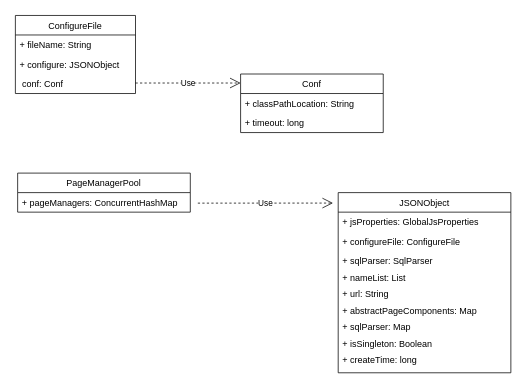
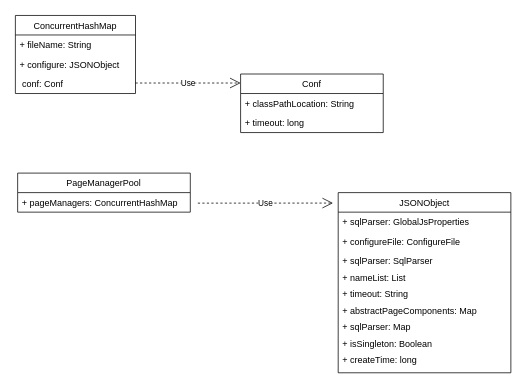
  <mxCell id="0" />
  <mxCell id="1" parent="0" />
- <mxCell id="2" value="ConfigureFile" style="swimlane;fontStyle=0;childLayout=stackLayout;horizontal=1;startSize=26;fillColor=none;horizontalStack=0;resizeParent=1;resizeParentMax=0;resizeLast=0;collapsible=1;marginBottom=0;" vertex="1" parent="1"><mxGeometry x="20" y="20" width="160" height="104" as="geometry" /></mxCell>
+ <mxCell id="2" value="ConcurrentHashMap" style="swimlane;fontStyle=0;childLayout=stackLayout;horizontal=1;startSize=26;fillColor=none;horizontalStack=0;resizeParent=1;resizeParentMax=0;resizeLast=0;collapsible=1;marginBottom=0;" vertex="1" parent="1"><mxGeometry x="20" y="20" width="160" height="104" as="geometry" /></mxCell>
  <mxCell id="3" value="+ fileName: String" style="text;strokeColor=none;fillColor=none;align=left;verticalAlign=top;spacingLeft=4;spacingRight=4;overflow=hidden;rotatable=0;points=[[0,0.5],[1,0.5]];portConstraint=eastwest;" vertex="1" parent="2"><mxGeometry y="26" width="160" height="26" as="geometry" /></mxCell>
  <mxCell id="4" value="+ configure: JSONObject" style="text;strokeColor=none;fillColor=none;align=left;verticalAlign=top;spacingLeft=4;spacingRight=4;overflow=hidden;rotatable=0;points=[[0,0.5],[1,0.5]];portConstraint=eastwest;" vertex="1" parent="2"><mxGeometry y="52" width="160" height="26" as="geometry" /></mxCell>
  <mxCell id="5" value=" conf: Conf" style="text;strokeColor=none;fillColor=none;align=left;verticalAlign=top;spacingLeft=4;spacingRight=4;overflow=hidden;rotatable=0;points=[[0,0.5],[1,0.5]];portConstraint=eastwest;" vertex="1" parent="2"><mxGeometry y="78" width="160" height="26" as="geometry" /></mxCell>
  <mxCell id="6" value="Conf" style="swimlane;fontStyle=0;childLayout=stackLayout;horizontal=1;startSize=26;fillColor=none;horizontalStack=0;resizeParent=1;resizeParentMax=0;resizeLast=0;collapsible=1;marginBottom=0;" vertex="1" parent="1"><mxGeometry x="320" y="98" width="190" height="78" as="geometry" /></mxCell>
  <mxCell id="7" value="+ classPathLocation: String" style="text;strokeColor=none;fillColor=none;align=left;verticalAlign=top;spacingLeft=4;spacingRight=4;overflow=hidden;rotatable=0;points=[[0,0.5],[1,0.5]];portConstraint=eastwest;" vertex="1" parent="6"><mxGeometry y="26" width="190" height="26" as="geometry" /></mxCell>
  <mxCell id="8" value="+ timeout: long" style="text;strokeColor=none;fillColor=none;align=left;verticalAlign=top;spacingLeft=4;spacingRight=4;overflow=hidden;rotatable=0;points=[[0,0.5],[1,0.5]];portConstraint=eastwest;" vertex="1" parent="6"><mxGeometry y="52" width="190" height="26" as="geometry" /></mxCell>
  <mxCell id="9" value="Use" style="endArrow=open;endSize=12;dashed=1;html=1;" edge="1" parent="1"><mxGeometry width="160" relative="1" as="geometry"><mxPoint x="180" y="110" as="sourcePoint" /><mxPoint x="320" y="110" as="targetPoint" /></mxGeometry></mxCell>
  <mxCell id="10" value="PageManagerPool" style="swimlane;fontStyle=0;childLayout=stackLayout;horizontal=1;startSize=26;fillColor=none;horizontalStack=0;resizeParent=1;resizeParentMax=0;resizeLast=0;collapsible=1;marginBottom=0;" vertex="1" parent="1"><mxGeometry x="23" y="230" width="230" height="52" as="geometry" /></mxCell>
  <mxCell id="11" value="+ pageManagers: ConcurrentHashMap" style="text;strokeColor=none;fillColor=none;align=left;verticalAlign=top;spacingLeft=4;spacingRight=4;overflow=hidden;rotatable=0;points=[[0,0.5],[1,0.5]];portConstraint=eastwest;" vertex="1" parent="10"><mxGeometry y="26" width="230" height="26" as="geometry" /></mxCell>
  <mxCell id="12" value="JSONObject" style="swimlane;fontStyle=0;childLayout=stackLayout;horizontal=1;startSize=26;fillColor=none;horizontalStack=0;resizeParent=1;resizeParentMax=0;resizeLast=0;collapsible=1;marginBottom=0;" vertex="1" parent="1"><mxGeometry x="450" y="256" width="230" height="240" as="geometry" /></mxCell>
- <mxCell id="13" value="+ jsProperties: GlobalJsProperties" style="text;strokeColor=none;fillColor=none;align=left;verticalAlign=top;spacingLeft=4;spacingRight=4;overflow=hidden;rotatable=0;points=[[0,0.5],[1,0.5]];portConstraint=eastwest;" vertex="1" parent="12"><mxGeometry y="26" width="230" height="26" as="geometry" /></mxCell>
+ <mxCell id="13" value="+ sqlParser: GlobalJsProperties" style="text;strokeColor=none;fillColor=none;align=left;verticalAlign=top;spacingLeft=4;spacingRight=4;overflow=hidden;rotatable=0;points=[[0,0.5],[1,0.5]];portConstraint=eastwest;" vertex="1" parent="12"><mxGeometry y="26" width="230" height="26" as="geometry" /></mxCell>
  <mxCell id="14" value="+ configureFile: ConfigureFile" style="text;strokeColor=none;fillColor=none;align=left;verticalAlign=top;spacingLeft=4;spacingRight=4;overflow=hidden;rotatable=0;points=[[0,0.5],[1,0.5]];portConstraint=eastwest;" vertex="1" parent="12"><mxGeometry y="52" width="230" height="26" as="geometry" /></mxCell>
  <mxCell id="15" value="+ sqlParser: SqlParser" style="text;strokeColor=none;fillColor=none;align=left;verticalAlign=top;spacingLeft=4;spacingRight=4;overflow=hidden;rotatable=0;points=[[0,0.5],[1,0.5]];portConstraint=eastwest;" vertex="1" parent="12"><mxGeometry y="78" width="230" height="22" as="geometry" /></mxCell>
  <mxCell id="16" value="+ nameList: List" style="text;strokeColor=none;fillColor=none;align=left;verticalAlign=top;spacingLeft=4;spacingRight=4;overflow=hidden;rotatable=0;points=[[0,0.5],[1,0.5]];portConstraint=eastwest;" vertex="1" parent="12"><mxGeometry y="100" width="230" height="22" as="geometry" /></mxCell>
- <mxCell id="17" value="+ url: String" style="text;strokeColor=none;fillColor=none;align=left;verticalAlign=top;spacingLeft=4;spacingRight=4;overflow=hidden;rotatable=0;points=[[0,0.5],[1,0.5]];portConstraint=eastwest;" vertex="1" parent="12"><mxGeometry y="122" width="230" height="22" as="geometry" /></mxCell>
+ <mxCell id="17" value="+ timeout: String" style="text;strokeColor=none;fillColor=none;align=left;verticalAlign=top;spacingLeft=4;spacingRight=4;overflow=hidden;rotatable=0;points=[[0,0.5],[1,0.5]];portConstraint=eastwest;" vertex="1" parent="12"><mxGeometry y="122" width="230" height="22" as="geometry" /></mxCell>
  <mxCell id="18" value="+ abstractPageComponents: Map" style="text;strokeColor=none;fillColor=none;align=left;verticalAlign=top;spacingLeft=4;spacingRight=4;overflow=hidden;rotatable=0;points=[[0,0.5],[1,0.5]];portConstraint=eastwest;" vertex="1" parent="12"><mxGeometry y="144" width="230" height="22" as="geometry" /></mxCell>
  <mxCell id="19" value="+ sqlParser: Map" style="text;strokeColor=none;fillColor=none;align=left;verticalAlign=top;spacingLeft=4;spacingRight=4;overflow=hidden;rotatable=0;points=[[0,0.5],[1,0.5]];portConstraint=eastwest;" vertex="1" parent="12"><mxGeometry y="166" width="230" height="22" as="geometry" /></mxCell>
  <mxCell id="20" value="+ isSingleton: Boolean" style="text;strokeColor=none;fillColor=none;align=left;verticalAlign=top;spacingLeft=4;spacingRight=4;overflow=hidden;rotatable=0;points=[[0,0.5],[1,0.5]];portConstraint=eastwest;" vertex="1" parent="12"><mxGeometry y="188" width="230" height="22" as="geometry" /></mxCell>
  <mxCell id="21" value="+ createTime: long" style="text;strokeColor=none;fillColor=none;align=left;verticalAlign=top;spacingLeft=4;spacingRight=4;overflow=hidden;rotatable=0;points=[[0,0.5],[1,0.5]];portConstraint=eastwest;" vertex="1" parent="12"><mxGeometry y="210" width="230" height="30" as="geometry" /></mxCell>
  <mxCell id="22" value="Use" style="endArrow=open;endSize=12;dashed=1;html=1;entryX=-0.03;entryY=0.058;entryDx=0;entryDy=0;entryPerimeter=0;" edge="1" parent="1" target="12"><mxGeometry width="160" relative="1" as="geometry"><mxPoint x="263" y="270" as="sourcePoint" /><mxPoint x="423" y="270" as="targetPoint" /></mxGeometry></mxCell>
